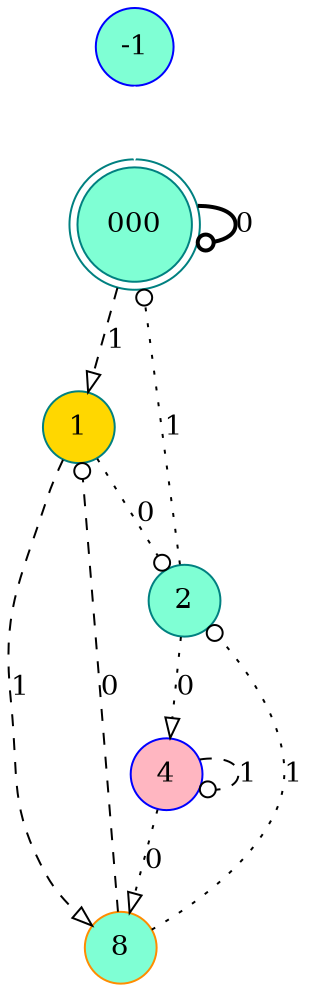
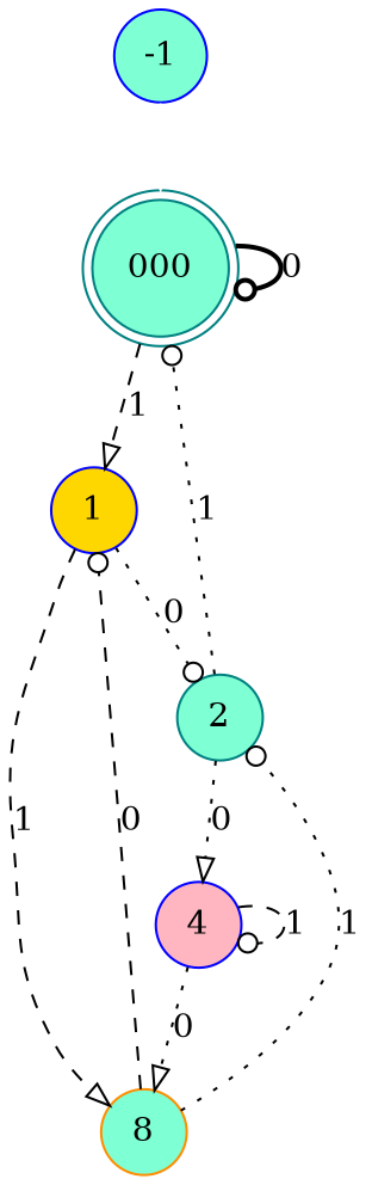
  digraph {
    rankdir=TB
    node [color=teal fillcolor=aquamarine shape=circle style=filled]
    edge [arrowhead=odot style=dotted]
    n1 [label=000 shape=doublecircle]
-   1 [fillcolor=gold]
+   1 [color=blue fillcolor=gold]
    2
    n4 [color=darkorange label=8]
    -1 [color=blue]
    4 [color=blue fillcolor=lightpink]
    n1 -> n1 [label=0 style=bold]
    n1 -> 1 [arrowhead=onormal label=1 style=dashed]
    1 -> 2 [label=0]
    1 -> n4 [arrowhead=onormal label=1 style=dashed]
    2 -> n1 [label=1]
    2 -> 4 [arrowhead=onormal label=0]
    n4 -> 1 [label=0 style=dashed]
    n4 -> 2 [label=1]
    -1 -> n1 [color=white arrowhead="" style=""]
    4 -> n4 [arrowhead=onormal label=0]
    4 -> 4 [label=1 style=dashed]
  }
